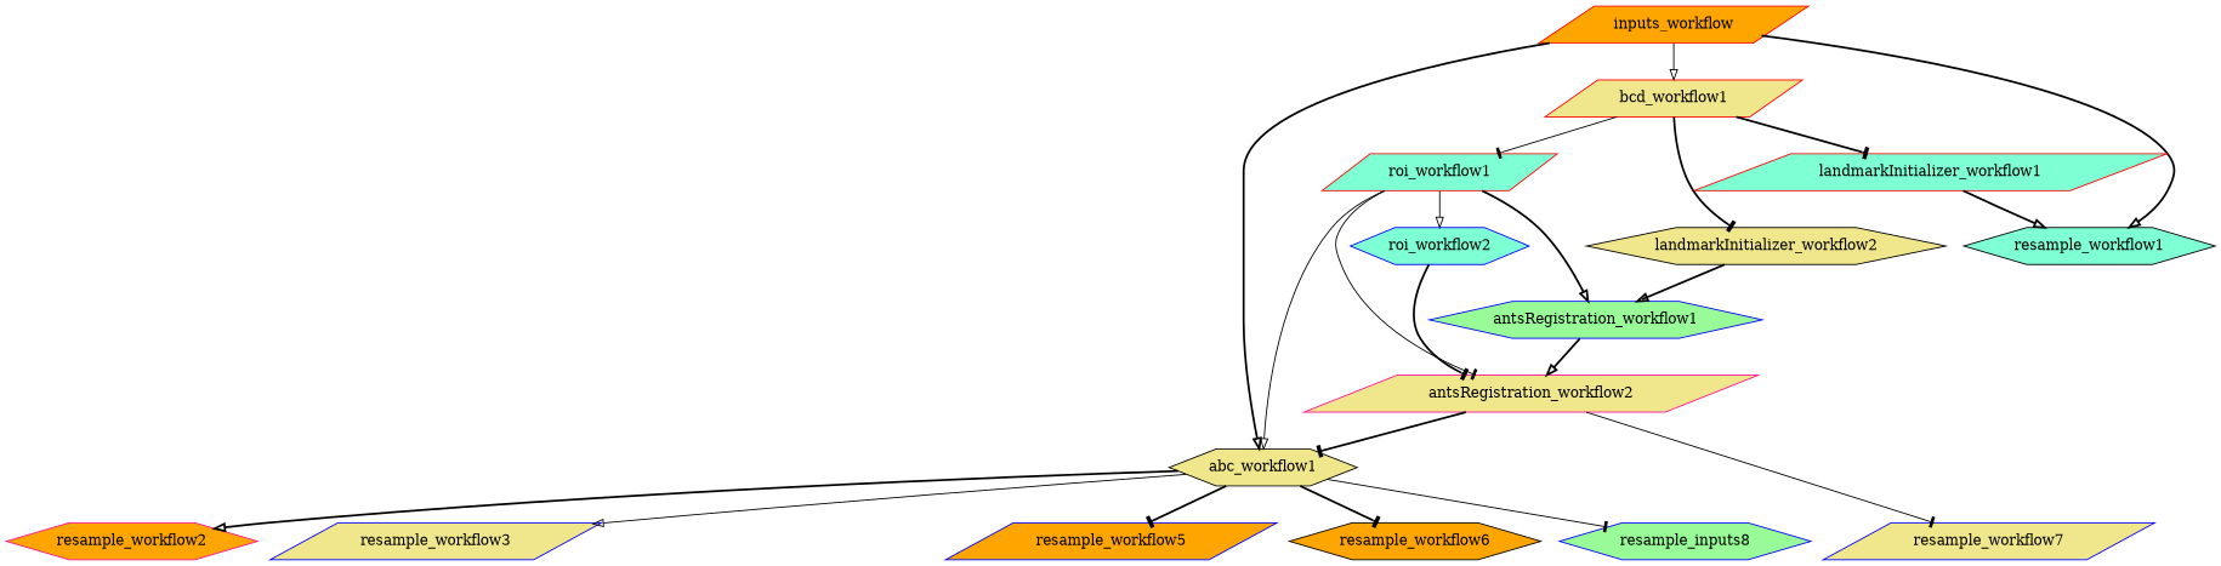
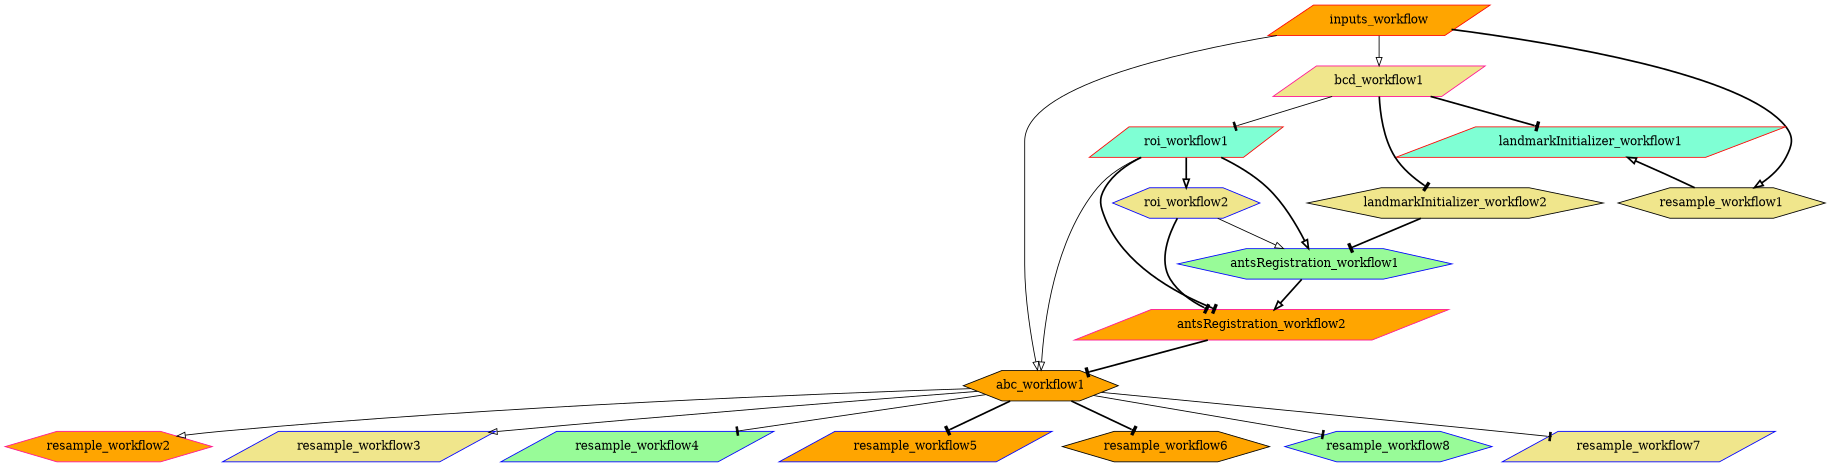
  digraph {
    node [color=blue fillcolor=orange shape=parallelogram style=filled]
    edge [arrowhead=tee style=bold]
    inputs_workflow [color=red]
-   bcd_workflow1 [color=red fillcolor=khaki]
-   resample_workflow1 [color=black fillcolor=aquamarine shape=hexagon]
-   abc_workflow1 [color=black fillcolor=khaki shape=hexagon]
+   bcd_workflow1 [color=deeppink fillcolor=khaki]
+   resample_workflow1 [color=black fillcolor=khaki shape=hexagon]
+   abc_workflow1 [color=black shape=hexagon]
    roi_workflow1 [color=red fillcolor=aquamarine]
    landmarkInitializer_workflow1 [color=red fillcolor=aquamarine]
    landmarkInitializer_workflow2 [color=black fillcolor=khaki shape=hexagon]
    resample_workflow2 [color=deeppink shape=hexagon]
    resample_workflow3 [fillcolor=khaki]
+   resample_workflow4 [fillcolor=palegreen]
    resample_workflow5
    resample_workflow6 [color=black shape=hexagon]
    resample_workflow7 [fillcolor=khaki]
-   resample_workflow8 [fillcolor=palegreen shape=hexagon label=resample_inputs8]
-   roi_workflow2 [fillcolor=aquamarine shape=hexagon]
+   resample_workflow8 [fillcolor=palegreen shape=hexagon]
+   roi_workflow2 [fillcolor=khaki shape=hexagon]
    antsRegistration_workflow1 [fillcolor=palegreen shape=hexagon]
-   antsRegistration_workflow2 [color=deeppink fillcolor=khaki]
+   antsRegistration_workflow2 [color=deeppink]
    inputs_workflow -> bcd_workflow1 [arrowhead=onormal style=solid]
    inputs_workflow -> resample_workflow1 [arrowhead=onormal]
-   inputs_workflow -> abc_workflow1 [arrowhead=onormal]
+   inputs_workflow -> abc_workflow1 [arrowhead=onormal style=solid]
    bcd_workflow1 -> roi_workflow1 [style=solid]
    bcd_workflow1 -> landmarkInitializer_workflow1
    bcd_workflow1 -> landmarkInitializer_workflow2
-   abc_workflow1 -> resample_workflow2 [arrowhead=onormal]
+   abc_workflow1 -> resample_workflow2 [arrowhead=onormal style=solid]
    abc_workflow1 -> resample_workflow3 [arrowhead=onormal style=solid]
+   abc_workflow1 -> resample_workflow4 [style=solid]
    abc_workflow1 -> resample_workflow5
    abc_workflow1 -> resample_workflow6
-   antsRegistration_workflow2 -> resample_workflow7 [style=solid]
+   abc_workflow1 -> resample_workflow7 [style=solid]
    abc_workflow1 -> resample_workflow8 [style=solid]
    roi_workflow1 -> abc_workflow1 [arrowhead=onormal style=solid]
-   roi_workflow1 -> roi_workflow2 [arrowhead=onormal style=solid]
+   roi_workflow1 -> roi_workflow2 [arrowhead=onormal]
    roi_workflow1 -> antsRegistration_workflow1 [arrowhead=onormal]
-   roi_workflow1 -> antsRegistration_workflow2 [style=solid]
-   landmarkInitializer_workflow1 -> resample_workflow1 [arrowhead=onormal]
-   landmarkInitializer_workflow2 -> antsRegistration_workflow1 [arrowhead=onormal]
+   roi_workflow1 -> antsRegistration_workflow2
+   resample_workflow1 -> landmarkInitializer_workflow1 [arrowhead=onormal]
+   landmarkInitializer_workflow2 -> antsRegistration_workflow1
+   roi_workflow2 -> antsRegistration_workflow1 [arrowhead=onormal style=solid]
    roi_workflow2 -> antsRegistration_workflow2
    antsRegistration_workflow1 -> antsRegistration_workflow2 [arrowhead=onormal]
    antsRegistration_workflow2 -> abc_workflow1
  }
